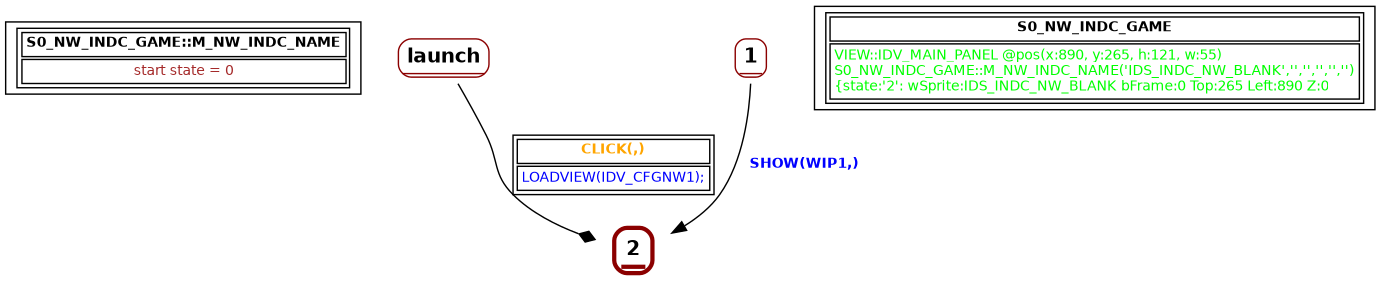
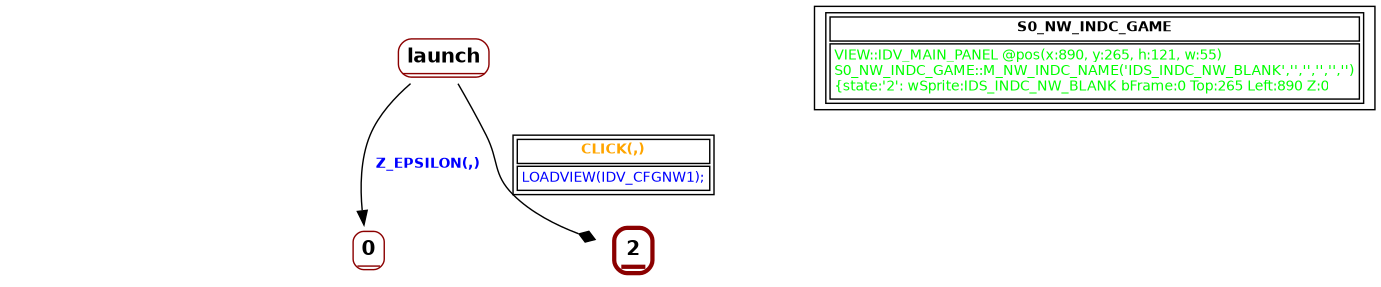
  digraph {
    fontname="DejaVu Sans"
    node [fontname="DejaVu Sans" fontsize=14 shape=none]
    edge [arrowhead=normal color=black fontcolor=blue fontname="DejaVu Sans" fontsize=10]
-   n1 [fontsize=10 label=< <table border="1"><tr><td><b>S0_NW_INDC_GAME::M_NW_INDC_NAME<br align="left"/></b></td></tr> <tr><td><font point-size="10" color ="brown">start state = 0<br align="left"/></font></td></tr></table>> shape=record]
-   n3 [label=< <table border="1" color="darkred" style="rounded"><tr><td sides="b"><b>1<br align="left"/></b></td></tr> </table>>]
+   n2 [label=< <table border="1" color="darkred" style="rounded"><tr><td sides="b"><b>0<br align="left"/></b></td></tr> </table>>]
    n4 [label=< <table border="3" color="darkred" style="rounded"><tr><td sides="b"><b>2<br align="left"/></b></td></tr> </table>>]
    n5 [label=< <table border="1" color="darkred" style="rounded"><tr><td sides="b"><b>launch<br align="left"/></b></td></tr> </table>>]
    n6 [fontsize=10 label=< <table border="1"><tr><td><b>S0_NW_INDC_GAME<br align="left"/></b></td></tr> <tr><td><font point-size="10" color ="green">VIEW::IDV_MAIN_PANEL @pos(x:890, y:265, h:121, w:55)<br align="left"/>S0_NW_INDC_GAME::M_NW_INDC_NAME(&apos;IDS_INDC_NW_BLANK&apos;,&apos;&apos;,&apos;&apos;,&apos;&apos;,&apos;&apos;,&apos;&apos;)<br align="left"/>			&#123;state:&apos;2&apos;: wSprite:IDS_INDC_NW_BLANK bFrame:0 Top:265 Left:890 Z:0<br align="left"/></font></td></tr></table>> shape=record]
-   n3 -> n4 [label=< <table border="0"><tr><td><b>SHOW(WIP1,)<br align="left"/></b></td></tr> </table>>]
+   n5 -> n2 [label=< <table border="0"><tr><td><b>Z_EPSILON(,)<br align="left"/></b></td></tr> </table>>]
    n5 -> n4 [arrowhead=diamond fontcolor=orange label=< <table border="1"><tr><td><b>CLICK(,)<br align="left"/></b></td></tr> <tr><td><font point-size="10" color ="blue">LOADVIEW(IDV_CFGNW1);<br align="left"/></font></td></tr></table>>]
  }
